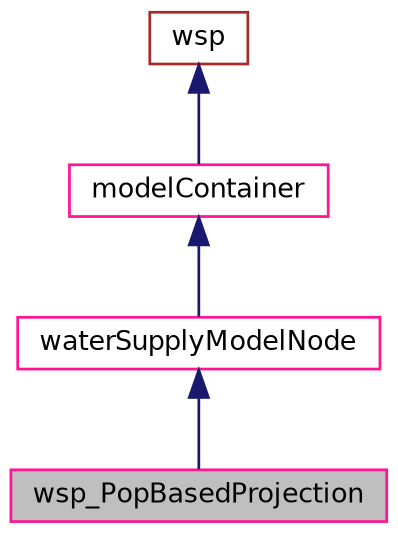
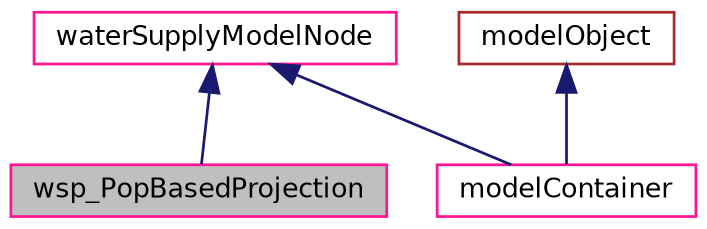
  digraph {
    node [color=deeppink fillcolor=white fontname=Helvetica fontsize=10 shape=record style=filled]
    edge [color=midnightblue dir=back fontname=Helvetica fontsize=10 labelfontname=Helvetica labelfontsize=10 style=solid]
    n1 [fillcolor=grey75 fontcolor=black height=0.2 label=wsp_PopBasedProjection width=0.4]
    n2 [height=0.2 label=waterSupplyModelNode width=0.4]
    n3 [height=0.2 label=modelContainer width=0.4]
-   n4 [color=brown height=0.2 label=wsp width=0.4]
+   n4 [color=brown height=0.2 label=modelObject width=0.4]
    n2 -> n1
-   n3 -> n2
+   n2 -> n3
    n4 -> n3
  }
